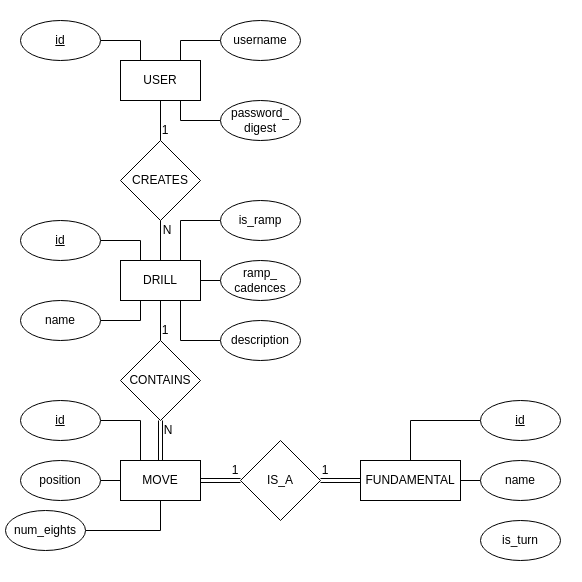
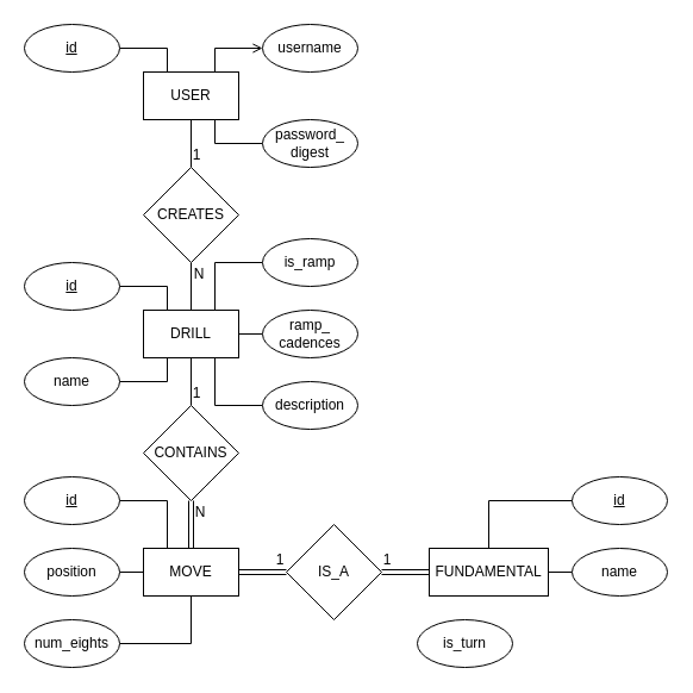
  <mxCell id="0" />
  <mxCell id="1" parent="0" />
  <mxCell id="2" style="edgeStyle=orthogonalEdgeStyle;rounded=0;orthogonalLoop=1;jettySize=auto;html=1;exitX=0.25;exitY=0;exitDx=0;exitDy=0;entryX=1;entryY=0.5;entryDx=0;entryDy=0;endArrow=none;endFill=0;" parent="1" source="6" target="7" edge="1"><mxGeometry relative="1" as="geometry" /></mxCell>
- <mxCell id="3" style="edgeStyle=orthogonalEdgeStyle;rounded=0;orthogonalLoop=1;jettySize=auto;html=1;exitX=0.75;exitY=0;exitDx=0;exitDy=0;entryX=0;entryY=0.5;entryDx=0;entryDy=0;endArrow=none;endFill=0;" parent="1" source="6" target="8" edge="1"><mxGeometry relative="1" as="geometry" /></mxCell>
+ <mxCell id="3" style="edgeStyle=orthogonalEdgeStyle;rounded=0;orthogonalLoop=1;jettySize=auto;html=1;exitX=0.75;exitY=0;exitDx=0;exitDy=0;entryX=0;entryY=0.5;entryDx=0;entryDy=0;endArrow=open;endFill=0;" parent="1" source="6" target="8" edge="1"><mxGeometry relative="1" as="geometry" /></mxCell>
  <mxCell id="4" style="edgeStyle=orthogonalEdgeStyle;rounded=0;orthogonalLoop=1;jettySize=auto;html=1;exitX=0.75;exitY=1;exitDx=0;exitDy=0;entryX=0;entryY=0.5;entryDx=0;entryDy=0;endArrow=none;endFill=0;" parent="1" source="6" target="9" edge="1"><mxGeometry relative="1" as="geometry" /></mxCell>
  <mxCell id="5" style="edgeStyle=orthogonalEdgeStyle;rounded=0;orthogonalLoop=1;jettySize=auto;html=1;exitX=0.5;exitY=1;exitDx=0;exitDy=0;entryX=0.5;entryY=0;entryDx=0;entryDy=0;endArrow=none;endFill=0;" parent="1" source="6" target="23" edge="1"><mxGeometry relative="1" as="geometry" /></mxCell>
  <mxCell id="6" value="USER" style="rounded=0;whiteSpace=wrap;html=1;" parent="1" vertex="1"><mxGeometry x="120" y="60" width="80" height="40" as="geometry" /></mxCell>
  <mxCell id="7" value="&lt;u&gt;id&lt;/u&gt;" style="ellipse;whiteSpace=wrap;html=1;" parent="1" vertex="1"><mxGeometry x="20" y="20" width="80" height="40" as="geometry" /></mxCell>
  <mxCell id="8" value="username" style="ellipse;whiteSpace=wrap;html=1;" parent="1" vertex="1"><mxGeometry x="220" y="20" width="80" height="40" as="geometry" /></mxCell>
  <mxCell id="9" value="password_&lt;br&gt;digest" style="ellipse;whiteSpace=wrap;html=1;" parent="1" vertex="1"><mxGeometry x="220" y="100" width="80" height="40" as="geometry" /></mxCell>
  <mxCell id="10" style="edgeStyle=orthogonalEdgeStyle;rounded=0;orthogonalLoop=1;jettySize=auto;html=1;exitX=0.5;exitY=1;exitDx=0;exitDy=0;entryX=0.5;entryY=0;entryDx=0;entryDy=0;endArrow=none;endFill=0;" parent="1" source="16" target="25" edge="1"><mxGeometry relative="1" as="geometry" /></mxCell>
  <mxCell id="11" style="edgeStyle=orthogonalEdgeStyle;rounded=0;orthogonalLoop=1;jettySize=auto;html=1;exitX=0.25;exitY=0;exitDx=0;exitDy=0;entryX=1;entryY=0.5;entryDx=0;entryDy=0;endArrow=none;endFill=0;" parent="1" source="16" target="30" edge="1"><mxGeometry relative="1" as="geometry" /></mxCell>
  <mxCell id="12" style="edgeStyle=orthogonalEdgeStyle;rounded=0;orthogonalLoop=1;jettySize=auto;html=1;exitX=0.25;exitY=1;exitDx=0;exitDy=0;entryX=1;entryY=0.5;entryDx=0;entryDy=0;endArrow=none;endFill=0;" parent="1" source="16" target="31" edge="1"><mxGeometry relative="1" as="geometry" /></mxCell>
  <mxCell id="13" style="edgeStyle=orthogonalEdgeStyle;rounded=0;orthogonalLoop=1;jettySize=auto;html=1;exitX=0.75;exitY=0;exitDx=0;exitDy=0;entryX=0;entryY=0.5;entryDx=0;entryDy=0;endArrow=none;endFill=0;" parent="1" source="16" target="32" edge="1"><mxGeometry relative="1" as="geometry" /></mxCell>
  <mxCell id="14" style="edgeStyle=orthogonalEdgeStyle;rounded=0;orthogonalLoop=1;jettySize=auto;html=1;exitX=1;exitY=0.5;exitDx=0;exitDy=0;entryX=0;entryY=0.5;entryDx=0;entryDy=0;endArrow=none;endFill=0;" parent="1" source="16" target="33" edge="1"><mxGeometry relative="1" as="geometry" /></mxCell>
  <mxCell id="15" style="edgeStyle=orthogonalEdgeStyle;rounded=0;orthogonalLoop=1;jettySize=auto;html=1;exitX=0.75;exitY=1;exitDx=0;exitDy=0;entryX=0;entryY=0.5;entryDx=0;entryDy=0;endArrow=none;endFill=0;" parent="1" source="16" target="47" edge="1"><mxGeometry relative="1" as="geometry" /></mxCell>
  <mxCell id="16" value="DRILL" style="rounded=0;whiteSpace=wrap;html=1;" parent="1" vertex="1"><mxGeometry x="120" y="260" width="80" height="40" as="geometry" /></mxCell>
  <mxCell id="17" style="edgeStyle=orthogonalEdgeStyle;rounded=0;orthogonalLoop=1;jettySize=auto;html=1;exitX=1;exitY=0.5;exitDx=0;exitDy=0;entryX=0;entryY=0.5;entryDx=0;entryDy=0;endArrow=none;endFill=0;shape=link;" parent="1" source="21" target="39" edge="1"><mxGeometry relative="1" as="geometry" /></mxCell>
  <mxCell id="18" style="edgeStyle=orthogonalEdgeStyle;rounded=0;orthogonalLoop=1;jettySize=auto;html=1;exitX=0.25;exitY=0;exitDx=0;exitDy=0;entryX=1;entryY=0.5;entryDx=0;entryDy=0;endArrow=none;endFill=0;" parent="1" source="21" target="34" edge="1"><mxGeometry relative="1" as="geometry" /></mxCell>
  <mxCell id="19" style="edgeStyle=orthogonalEdgeStyle;rounded=0;orthogonalLoop=1;jettySize=auto;html=1;exitX=0;exitY=0.5;exitDx=0;exitDy=0;entryX=1;entryY=0.5;entryDx=0;entryDy=0;endArrow=none;endFill=0;" parent="1" source="21" target="42" edge="1"><mxGeometry relative="1" as="geometry" /></mxCell>
  <mxCell id="20" style="edgeStyle=orthogonalEdgeStyle;rounded=0;orthogonalLoop=1;jettySize=auto;html=1;exitX=0.5;exitY=1;exitDx=0;exitDy=0;entryX=1;entryY=0.5;entryDx=0;entryDy=0;endArrow=none;endFill=0;" parent="1" source="21" target="46" edge="1"><mxGeometry relative="1" as="geometry" /></mxCell>
  <mxCell id="21" value="MOVE" style="rounded=0;whiteSpace=wrap;html=1;" parent="1" vertex="1"><mxGeometry x="120" y="460" width="80" height="40" as="geometry" /></mxCell>
  <mxCell id="22" style="edgeStyle=orthogonalEdgeStyle;rounded=0;orthogonalLoop=1;jettySize=auto;html=1;exitX=0.5;exitY=1;exitDx=0;exitDy=0;entryX=0.5;entryY=0;entryDx=0;entryDy=0;endArrow=none;endFill=0;" parent="1" source="23" target="16" edge="1"><mxGeometry relative="1" as="geometry" /></mxCell>
  <mxCell id="23" value="CREATES" style="rhombus;whiteSpace=wrap;html=1;" parent="1" vertex="1"><mxGeometry x="120" y="140" width="80" height="80" as="geometry" /></mxCell>
  <mxCell id="24" style="edgeStyle=orthogonalEdgeStyle;rounded=0;orthogonalLoop=1;jettySize=auto;html=1;exitX=0.5;exitY=1;exitDx=0;exitDy=0;entryX=0.5;entryY=0;entryDx=0;entryDy=0;endArrow=none;endFill=0;shape=link;" parent="1" source="25" target="21" edge="1"><mxGeometry relative="1" as="geometry"><mxPoint x="160" y="440" as="sourcePoint" /></mxGeometry></mxCell>
  <mxCell id="25" value="CONTAINS" style="rhombus;whiteSpace=wrap;html=1;" parent="1" vertex="1"><mxGeometry x="120" y="340" width="80" height="80" as="geometry" /></mxCell>
  <mxCell id="26" value="1" style="text;html=1;strokeColor=none;fillColor=none;align=center;verticalAlign=middle;whiteSpace=wrap;rounded=0;" parent="1" vertex="1"><mxGeometry x="160" y="120" width="10" height="20" as="geometry" /></mxCell>
  <mxCell id="27" value="N" style="text;html=1;strokeColor=none;fillColor=none;align=center;verticalAlign=middle;whiteSpace=wrap;rounded=0;" parent="1" vertex="1"><mxGeometry x="162" y="220" width="10" height="20" as="geometry" /></mxCell>
  <mxCell id="28" value="N" style="text;html=1;strokeColor=none;fillColor=none;align=center;verticalAlign=middle;whiteSpace=wrap;rounded=0;" parent="1" vertex="1"><mxGeometry x="163" y="420" width="10" height="20" as="geometry" /></mxCell>
  <mxCell id="29" value="1" style="text;html=1;strokeColor=none;fillColor=none;align=center;verticalAlign=middle;whiteSpace=wrap;rounded=0;" parent="1" vertex="1"><mxGeometry x="160" y="320" width="10" height="20" as="geometry" /></mxCell>
  <mxCell id="30" value="&lt;u&gt;id&lt;/u&gt;" style="ellipse;whiteSpace=wrap;html=1;" parent="1" vertex="1"><mxGeometry x="20" y="220" width="80" height="40" as="geometry" /></mxCell>
  <mxCell id="31" value="name" style="ellipse;whiteSpace=wrap;html=1;" parent="1" vertex="1"><mxGeometry x="20" y="300" width="80" height="40" as="geometry" /></mxCell>
  <mxCell id="32" value="is_ramp" style="ellipse;whiteSpace=wrap;html=1;" parent="1" vertex="1"><mxGeometry x="220" y="200" width="80" height="40" as="geometry" /></mxCell>
  <mxCell id="33" value="ramp_&lt;br&gt;cadences" style="ellipse;whiteSpace=wrap;html=1;" parent="1" vertex="1"><mxGeometry x="220" y="260" width="80" height="40" as="geometry" /></mxCell>
  <mxCell id="34" value="&lt;u&gt;id&lt;/u&gt;" style="ellipse;whiteSpace=wrap;html=1;" parent="1" vertex="1"><mxGeometry x="20" y="400" width="80" height="40" as="geometry" /></mxCell>
  <mxCell id="35" style="edgeStyle=orthogonalEdgeStyle;rounded=0;orthogonalLoop=1;jettySize=auto;html=1;exitX=0.5;exitY=0;exitDx=0;exitDy=0;entryX=0;entryY=0.5;entryDx=0;entryDy=0;endArrow=none;endFill=0;" edge="1" parent="1" source="37" target="43"><mxGeometry relative="1" as="geometry" /></mxCell>
  <mxCell id="36" style="edgeStyle=orthogonalEdgeStyle;rounded=0;orthogonalLoop=1;jettySize=auto;html=1;exitX=1;exitY=0.5;exitDx=0;exitDy=0;entryX=0;entryY=0.5;entryDx=0;entryDy=0;endArrow=none;endFill=0;" edge="1" parent="1" source="37" target="44"><mxGeometry relative="1" as="geometry" /></mxCell>
  <mxCell id="37" value="FUNDAMENTAL" style="rounded=0;whiteSpace=wrap;html=1;" parent="1" vertex="1"><mxGeometry x="360" y="460" width="100" height="40" as="geometry" /></mxCell>
  <mxCell id="38" style="edgeStyle=orthogonalEdgeStyle;shape=link;rounded=0;orthogonalLoop=1;jettySize=auto;html=1;exitX=1;exitY=0.5;exitDx=0;exitDy=0;entryX=0;entryY=0.5;entryDx=0;entryDy=0;endArrow=none;endFill=0;" parent="1" source="39" target="37" edge="1"><mxGeometry relative="1" as="geometry" /></mxCell>
  <mxCell id="39" value="IS_A" style="rhombus;whiteSpace=wrap;html=1;" parent="1" vertex="1"><mxGeometry x="240" y="440" width="80" height="80" as="geometry" /></mxCell>
  <mxCell id="40" value="1" style="text;html=1;strokeColor=none;fillColor=none;align=center;verticalAlign=middle;whiteSpace=wrap;rounded=0;" parent="1" vertex="1"><mxGeometry x="230" y="460" width="10" height="20" as="geometry" /></mxCell>
  <mxCell id="41" value="1" style="text;html=1;strokeColor=none;fillColor=none;align=center;verticalAlign=middle;whiteSpace=wrap;rounded=0;" parent="1" vertex="1"><mxGeometry x="320" y="460" width="10" height="20" as="geometry" /></mxCell>
  <mxCell id="42" value="position" style="ellipse;whiteSpace=wrap;html=1;" parent="1" vertex="1"><mxGeometry x="20" y="460" width="80" height="40" as="geometry" /></mxCell>
  <mxCell id="43" value="&lt;u&gt;id&lt;/u&gt;" style="ellipse;whiteSpace=wrap;html=1;" parent="1" vertex="1"><mxGeometry x="480" y="400" width="80" height="40" as="geometry" /></mxCell>
  <mxCell id="44" value="name" style="ellipse;whiteSpace=wrap;html=1;" parent="1" vertex="1"><mxGeometry x="480" y="460" width="80" height="40" as="geometry" /></mxCell>
- <mxCell id="45" value="is_turn" style="ellipse;whiteSpace=wrap;html=1;" parent="1" vertex="1"><mxGeometry x="480" y="520" width="80" height="40" as="geometry" /></mxCell>
- <mxCell id="46" value="num_eights" style="ellipse;whiteSpace=wrap;html=1;" parent="1" vertex="1"><mxGeometry x="5" y="510" width="80" height="40" as="geometry" /></mxCell>
+ <mxCell id="45" value="is_turn" style="ellipse;whiteSpace=wrap;html=1;" parent="1" vertex="1"><mxGeometry x="350" y="520" width="80" height="40" as="geometry" /></mxCell>
+ <mxCell id="46" value="num_eights" style="ellipse;whiteSpace=wrap;html=1;" parent="1" vertex="1"><mxGeometry x="20" y="520" width="80" height="40" as="geometry" /></mxCell>
  <mxCell id="47" value="description" style="ellipse;whiteSpace=wrap;html=1;" parent="1" vertex="1"><mxGeometry x="220" y="320" width="80" height="40" as="geometry" /></mxCell>
